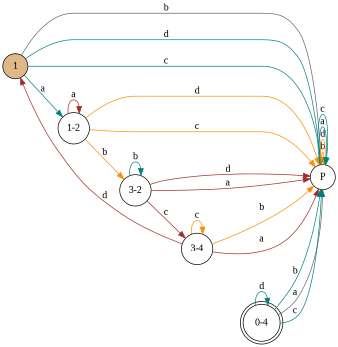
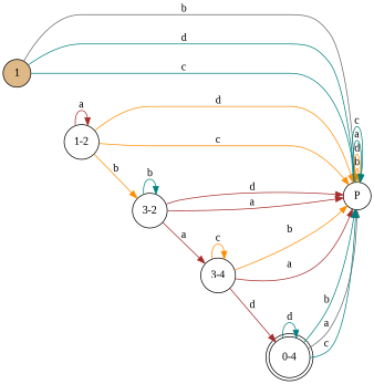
  digraph {
    bgcolor=white
    fontname="Liberation Serif"
    rankdir=LR
    node [color=black fillcolor=white fontname="Liberation Serif" shape=circle style=filled]
    edge [color=teal fontname="Liberation Serif"]
    1 [fillcolor=burlywood]
    "1-2"
    P
    "3-2"
    "3-4"
    "0-4" [shape=doublecircle]
-   1 -> "1-2" [label=a]
    1 -> P [color=gray40 label=b]
    1 -> P [label=d]
    1 -> P [label=c]
    "1-2" -> "1-2" [color=brown label=a]
    "1-2" -> P [color=darkorange label=d]
    "1-2" -> P [color=darkorange label=c]
    "1-2" -> "3-2" [color=darkorange label=b]
    P -> P [color=darkorange label=b]
    P -> P [color=darkorange label=d]
    P -> P [label=a]
    P -> P [label=c]
    "3-2" -> P [color=brown label=d]
    "3-2" -> P [color=brown label=a]
    "3-2" -> "3-2" [label=b]
-   "3-2" -> "3-4" [color=brown label=c]
+   "3-2" -> "3-4" [color=brown label=a]
    "3-4" -> P [color=darkorange label=b]
    "3-4" -> P [color=brown label=a]
    "3-4" -> "3-4" [color=darkorange label=c]
-   "3-4" -> 1 [color=brown label=d]
+   "3-4" -> "0-4" [color=brown label=d]
    "0-4" -> P [label=b]
    "0-4" -> P [color=gray40 label=a]
    "0-4" -> P [label=c]
    "0-4" -> "0-4" [label=d]
  }
